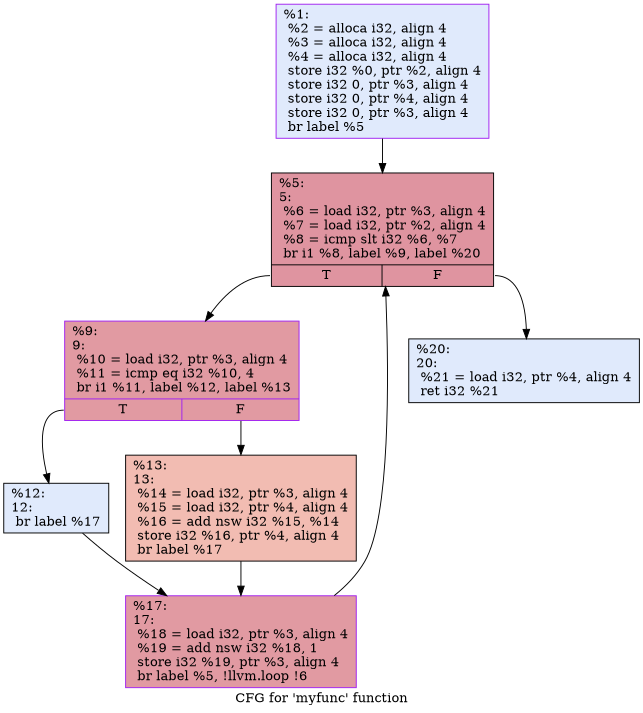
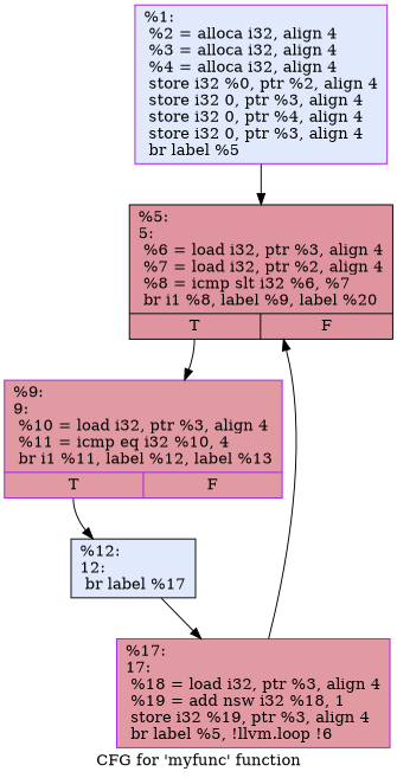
  digraph {
    label="CFG for 'myfunc' function"
    node [color=black fillcolor="#b9d0f970" shape=record style=filled]
    n1 [color=purple label="{%1:\l  %2 = alloca i32, align 4\l  %3 = alloca i32, align 4\l  %4 = alloca i32, align 4\l  store i32 %0, ptr %2, align 4\l  store i32 0, ptr %3, align 4\l  store i32 0, ptr %4, align 4\l  store i32 0, ptr %3, align 4\l  br label %5\l}"]
    n2 [fillcolor="#b70d2870" label="{%5:\l5:                                                \l  %6 = load i32, ptr %3, align 4\l  %7 = load i32, ptr %2, align 4\l  %8 = icmp slt i32 %6, %7\l  br i1 %8, label %9, label %20\l|{<s0>T|<s1>F}}"]
    n3 [color=purple fillcolor="#bb1b2c70" label="{%9:\l9:                                                \l  %10 = load i32, ptr %3, align 4\l  %11 = icmp eq i32 %10, 4\l  br i1 %11, label %12, label %13\l|{<s0>T|<s1>F}}"]
-   n4 [label="{%20:\l20:                                               \l  %21 = load i32, ptr %4, align 4\l  ret i32 %21\l}"]
    n5 [label="{%12:\l12:                                               \l  br label %17\l}"]
-   n6 [fillcolor="#e1675170" label="{%13:\l13:                                               \l  %14 = load i32, ptr %3, align 4\l  %15 = load i32, ptr %4, align 4\l  %16 = add nsw i32 %15, %14\l  store i32 %16, ptr %4, align 4\l  br label %17\l}"]
    n7 [color=purple fillcolor="#bb1b2c70" label="{%17:\l17:                                               \l  %18 = load i32, ptr %3, align 4\l  %19 = add nsw i32 %18, 1\l  store i32 %19, ptr %3, align 4\l  br label %5, !llvm.loop !6\l}"]
    n1 -> n2
    n2 -> n3 [tailport=s0]
-   n2 -> n4 [tailport=s1]
    n3 -> n5 [tailport=s0]
-   n3 -> n6 [tailport=s1]
    n5 -> n7
-   n6 -> n7
    n7 -> n2
  }
